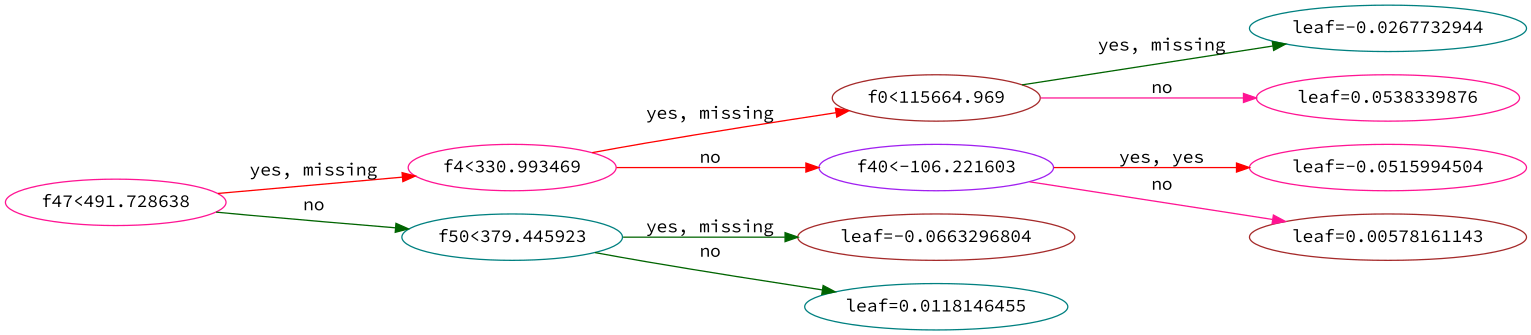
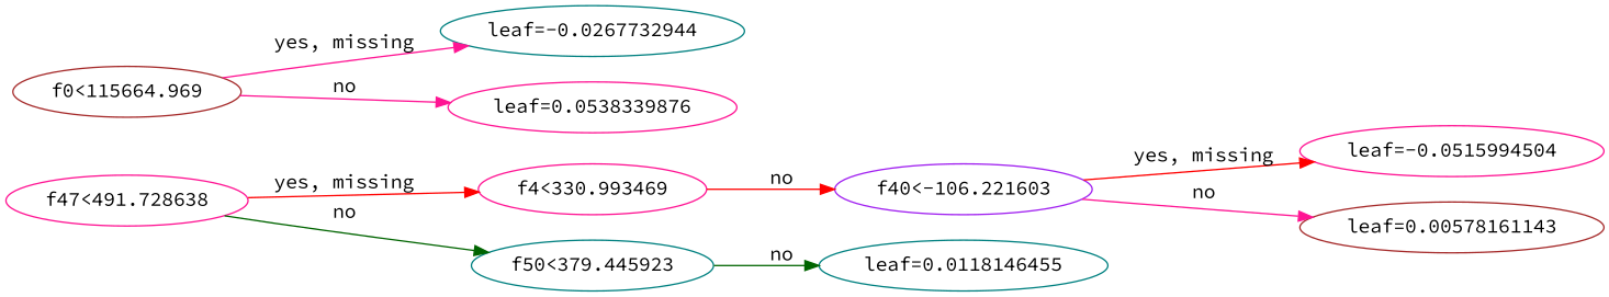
  digraph {
    fontname="Source Code Pro"
    rankdir=LR
    node [color=deeppink fontname="Source Code Pro"]
    edge [color=red fontname="Source Code Pro"]
    n1 [label="f47<491.728638"]
    n2 [label="f4<330.993469"]
    n3 [color=teal label="f50<379.445923"]
    n4 [color=brown label="f0<115664.969"]
    n5 [color=purple label="f40<-106.221603"]
-   n6 [color=brown label="leaf=-0.0663296804"]
    n7 [color=teal label="leaf=0.0118146455"]
    n8 [color=teal label="leaf=-0.0267732944"]
    n9 [label="leaf=0.0538339876"]
    n10 [label="leaf=-0.0515994504"]
    n11 [color=brown label="leaf=0.00578161143"]
    n1 -> n2 [label="yes, missing"]
    n1 -> n3 [color=darkgreen label=no]
-   n2 -> n4 [label="yes, missing"]
    n2 -> n5 [label=no]
-   n3 -> n6 [color=darkgreen label="yes, missing"]
    n3 -> n7 [color=darkgreen label=no]
-   n4 -> n8 [color=darkgreen label="yes, missing"]
+   n4 -> n8 [color=deeppink label="yes, missing"]
    n4 -> n9 [color=deeppink label=no]
-   n5 -> n10 [label="yes, yes"]
+   n5 -> n10 [label="yes, missing"]
    n5 -> n11 [color=deeppink label=no]
  }
